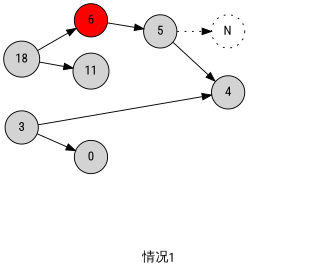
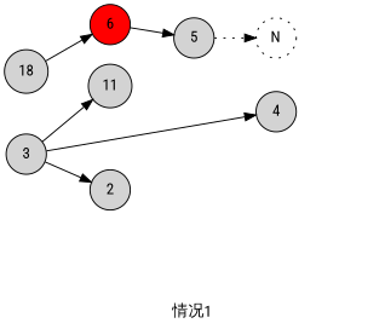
  digraph {
    fontname="Roboto Condensed"
    label="情况1"
    rankdir=LR
    node [fontname="Roboto Condensed" shape=circle style=filled]
    edge [fontname="Roboto Condensed"]
    n1 [label=18]
    n2 [fillcolor=red label=6]
    n3 [label=11]
    n4 [label=5]
    n5 [label=4]
    n6 [label=N style=dotted]
    66 [style=invis]
    n8 [label=3]
-   n9 [label=0]
+   n9 [label=2]
    77 [style=invis]
    88 [style=invis]
    n1 -> n2
-   n1 -> n3
+   n8 -> n3
    n2 -> n4
-   n4 -> n5
    n4 -> n6 [style=dotted]
    n5 -> 66 [style=invis]
    n8 -> n5
    n8 -> n9
    n8 -> 77 [style=invis]
    n9 -> 88 [style=invis]
  }
